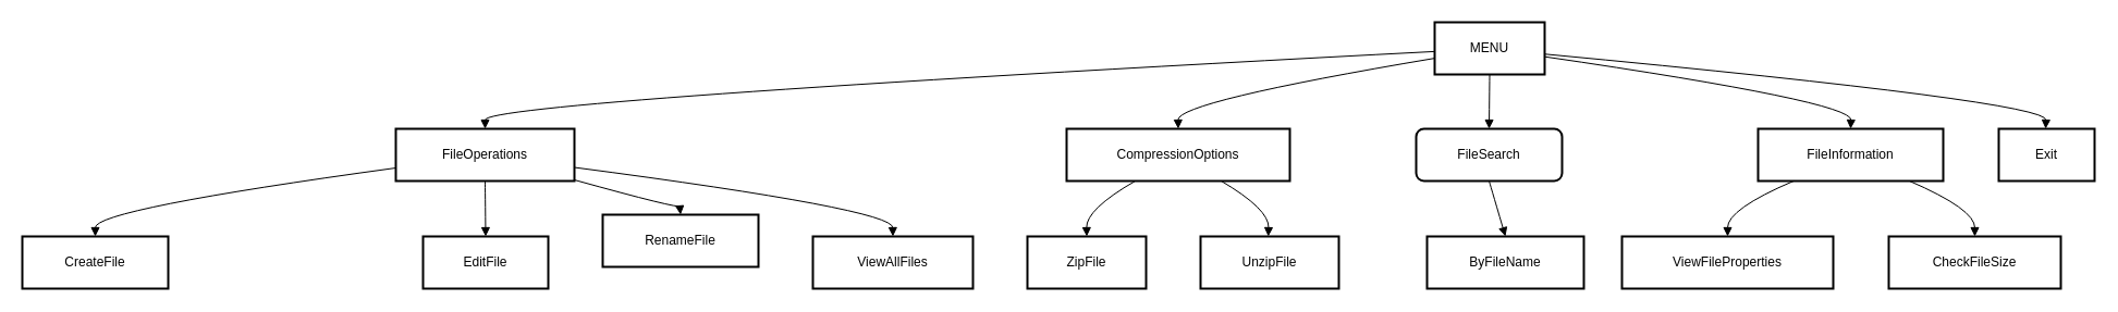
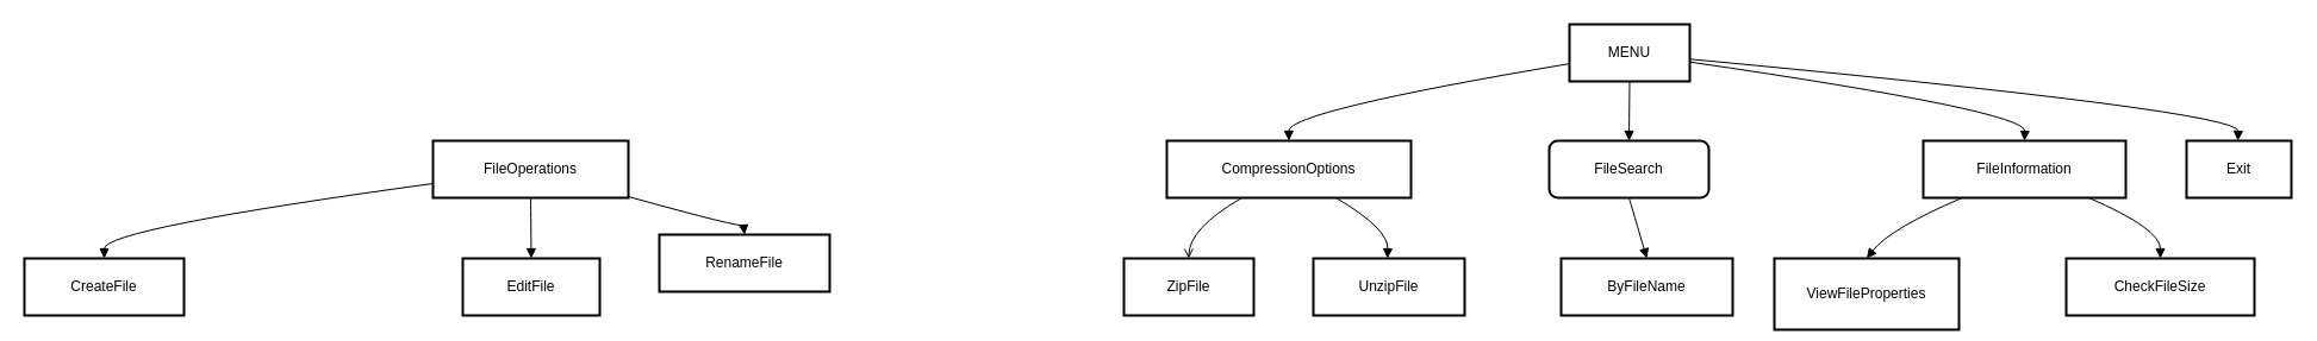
  <mxCell id="0" />
  <mxCell id="1" parent="0" />
  <mxCell id="2" value="MENU" style="whiteSpace=wrap;strokeWidth=2;" vertex="1" parent="1"><mxGeometry x="1317" y="20" width="101" height="48" as="geometry" /></mxCell>
  <mxCell id="3" value="FileOperations" style="whiteSpace=wrap;strokeWidth=2;" vertex="1" parent="1"><mxGeometry x="363" y="118" width="164" height="48" as="geometry" /></mxCell>
  <mxCell id="4" value="CompressionOptions" style="whiteSpace=wrap;strokeWidth=2;" vertex="1" parent="1"><mxGeometry x="979" y="118" width="205" height="48" as="geometry" /></mxCell>
  <mxCell id="5" value="FileSearch" style="whiteSpace=wrap;strokeWidth=2;rounded=1;" vertex="1" parent="1"><mxGeometry x="1300" y="118" width="134" height="48" as="geometry" /></mxCell>
  <mxCell id="6" value="FileInformation" style="whiteSpace=wrap;strokeWidth=2;" vertex="1" parent="1"><mxGeometry x="1614" y="118" width="170" height="48" as="geometry" /></mxCell>
  <mxCell id="7" value="Exit" style="whiteSpace=wrap;strokeWidth=2;" vertex="1" parent="1"><mxGeometry x="1835" y="118" width="88" height="48" as="geometry" /></mxCell>
  <mxCell id="8" value="CreateFile" style="whiteSpace=wrap;strokeWidth=2;" vertex="1" parent="1"><mxGeometry x="20" y="217" width="134" height="48" as="geometry" /></mxCell>
  <mxCell id="9" value="EditFile" style="whiteSpace=wrap;strokeWidth=2;" vertex="1" parent="1"><mxGeometry x="388" y="217" width="115" height="48" as="geometry" /></mxCell>
  <mxCell id="10" value="RenameFile" style="whiteSpace=wrap;strokeWidth=2;" vertex="1" parent="1"><mxGeometry x="553" y="197" width="143" height="48" as="geometry" /></mxCell>
- <mxCell id="11" value="ViewAllFiles" style="whiteSpace=wrap;strokeWidth=2;" vertex="1" parent="1"><mxGeometry x="746" y="217" width="147" height="48" as="geometry" /></mxCell>
  <mxCell id="12" value="ZipFile" style="whiteSpace=wrap;strokeWidth=2;" vertex="1" parent="1"><mxGeometry x="943" y="217" width="109" height="48" as="geometry" /></mxCell>
  <mxCell id="13" value="UnzipFile" style="whiteSpace=wrap;strokeWidth=2;" vertex="1" parent="1"><mxGeometry x="1102" y="217" width="127" height="48" as="geometry" /></mxCell>
  <mxCell id="14" value="ByFileName" style="whiteSpace=wrap;strokeWidth=2;" vertex="1" parent="1"><mxGeometry x="1310" y="217" width="144" height="48" as="geometry" /></mxCell>
- <mxCell id="15" value="ViewFileProperties" style="whiteSpace=wrap;strokeWidth=2;" vertex="1" parent="1"><mxGeometry x="1489" y="217" width="194" height="48" as="geometry" /></mxCell>
+ <mxCell id="15" value="ViewFileProperties" style="whiteSpace=wrap;strokeWidth=2;" vertex="1" parent="1"><mxGeometry x="1489" y="217" width="155" height="60" as="geometry" /></mxCell>
  <mxCell id="16" value="CheckFileSize" style="whiteSpace=wrap;strokeWidth=2;" vertex="1" parent="1"><mxGeometry x="1734" y="217" width="158" height="48" as="geometry" /></mxCell>
- <mxCell id="17" value="" style="curved=1;startArrow=none;endArrow=block;exitX=0;exitY=0.56;entryX=0.5;entryY=0.01;" edge="1" parent="1" source="2" target="3"><mxGeometry relative="1" as="geometry"><Array as="points"><mxPoint x="445" y="93" /></Array></mxGeometry></mxCell>
  <mxCell id="18" value="" style="curved=1;startArrow=none;endArrow=block;exitX=0;exitY=0.69;entryX=0.5;entryY=0.01;" edge="1" parent="1" source="2" target="4"><mxGeometry relative="1" as="geometry"><Array as="points"><mxPoint x="1081" y="93" /></Array></mxGeometry></mxCell>
  <mxCell id="19" value="" style="curved=1;startArrow=none;endArrow=block;exitX=0.5;exitY=1.01;entryX=0.5;entryY=0.01;" edge="1" parent="1" source="2" target="5"><mxGeometry relative="1" as="geometry"><Array as="points" /></mxGeometry></mxCell>
  <mxCell id="20" value="" style="curved=1;startArrow=none;endArrow=block;exitX=1;exitY=0.66;entryX=0.5;entryY=0.01;" edge="1" parent="1" source="2" target="6"><mxGeometry relative="1" as="geometry"><Array as="points"><mxPoint x="1700" y="93" /></Array></mxGeometry></mxCell>
  <mxCell id="21" value="" style="curved=1;startArrow=none;endArrow=block;exitX=1;exitY=0.61;entryX=0.49;entryY=0.01;" edge="1" parent="1" source="2" target="7"><mxGeometry relative="1" as="geometry"><Array as="points"><mxPoint x="1879" y="93" /></Array></mxGeometry></mxCell>
  <mxCell id="22" value="" style="curved=1;startArrow=none;endArrow=block;exitX=0;exitY=0.75;entryX=0.5;entryY=0;" edge="1" parent="1" source="3" target="8"><mxGeometry relative="1" as="geometry"><Array as="points"><mxPoint x="87" y="192" /></Array></mxGeometry></mxCell>
  <mxCell id="23" value="" style="curved=1;startArrow=none;endArrow=block;exitX=0.5;exitY=1.02;entryX=0.5;entryY=0;" edge="1" parent="1" source="3" target="9"><mxGeometry relative="1" as="geometry"><Array as="points" /></mxGeometry></mxCell>
  <mxCell id="24" value="" style="curved=1;startArrow=none;endArrow=block;exitX=1;exitY=0.98;entryX=0.5;entryY=0;" edge="1" parent="1" source="3" target="10"><mxGeometry relative="1" as="geometry"><Array as="points"><mxPoint x="624" y="192" /></Array></mxGeometry></mxCell>
- <mxCell id="25" value="" style="curved=1;startArrow=none;endArrow=block;exitX=1;exitY=0.74;entryX=0.5;entryY=0;" edge="1" parent="1" source="3" target="11"><mxGeometry relative="1" as="geometry"><Array as="points"><mxPoint x="819" y="192" /></Array></mxGeometry></mxCell>
- <mxCell id="26" value="" style="curved=1;startArrow=none;endArrow=block;exitX=0.3;exitY=1.02;entryX=0.5;entryY=0;" edge="1" parent="1" source="4" target="12"><mxGeometry relative="1" as="geometry"><Array as="points"><mxPoint x="997" y="192" /></Array></mxGeometry></mxCell>
+ <mxCell id="26" value="" style="curved=1;startArrow=none;endArrow=open;exitX=0.3;exitY=1.02;entryX=0.5;entryY=0;" edge="1" parent="1" source="4" target="12"><mxGeometry relative="1" as="geometry"><Array as="points"><mxPoint x="997" y="192" /></Array></mxGeometry></mxCell>
  <mxCell id="27" value="" style="curved=1;startArrow=none;endArrow=block;exitX=0.7;exitY=1.02;entryX=0.49;entryY=0;" edge="1" parent="1" source="4" target="13"><mxGeometry relative="1" as="geometry"><Array as="points"><mxPoint x="1165" y="192" /></Array></mxGeometry></mxCell>
  <mxCell id="28" value="" style="curved=1;startArrow=none;endArrow=block;exitX=0.5;exitY=1.02;entryX=0.5;entryY=0;" edge="1" parent="1" source="5" target="14"><mxGeometry relative="1" as="geometry"><Array as="points" /></mxGeometry></mxCell>
  <mxCell id="29" value="" style="curved=1;startArrow=none;endArrow=block;exitX=0.18;exitY=1.02;entryX=0.5;entryY=0;" edge="1" parent="1" source="6" target="15"><mxGeometry relative="1" as="geometry"><Array as="points"><mxPoint x="1586" y="192" /></Array></mxGeometry></mxCell>
  <mxCell id="30" value="" style="curved=1;startArrow=none;endArrow=block;exitX=0.83;exitY=1.02;entryX=0.5;entryY=0;" edge="1" parent="1" source="6" target="16"><mxGeometry relative="1" as="geometry"><Array as="points"><mxPoint x="1813" y="192" /></Array></mxGeometry></mxCell>
